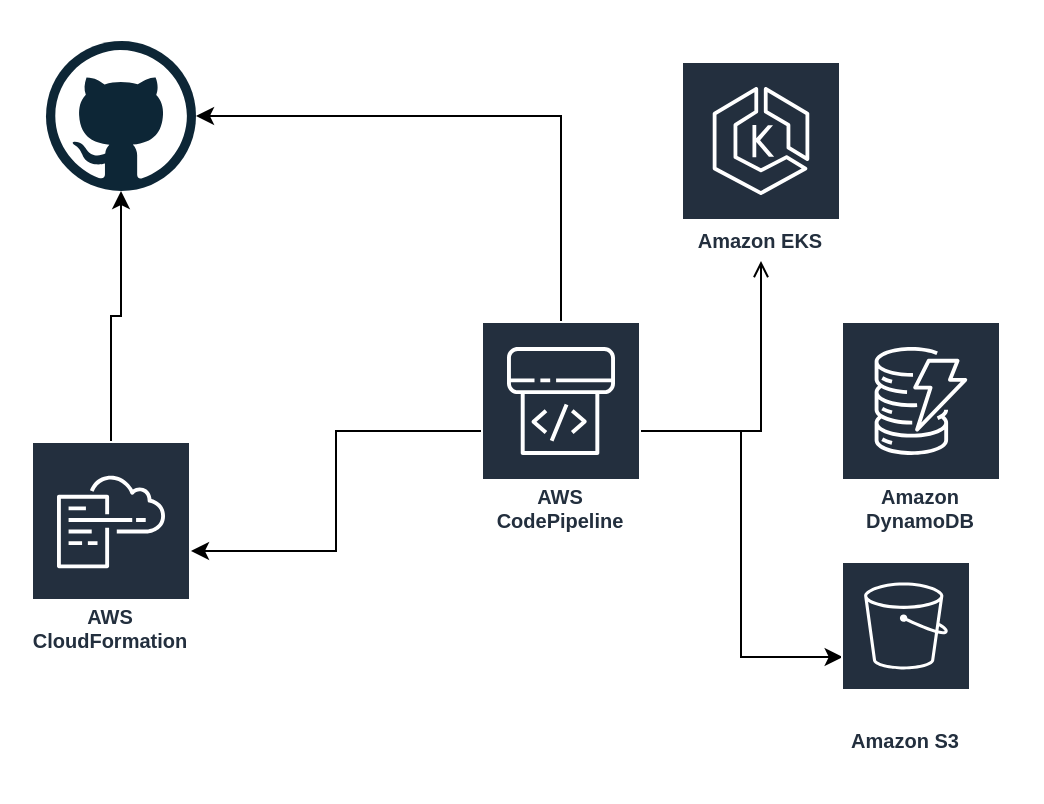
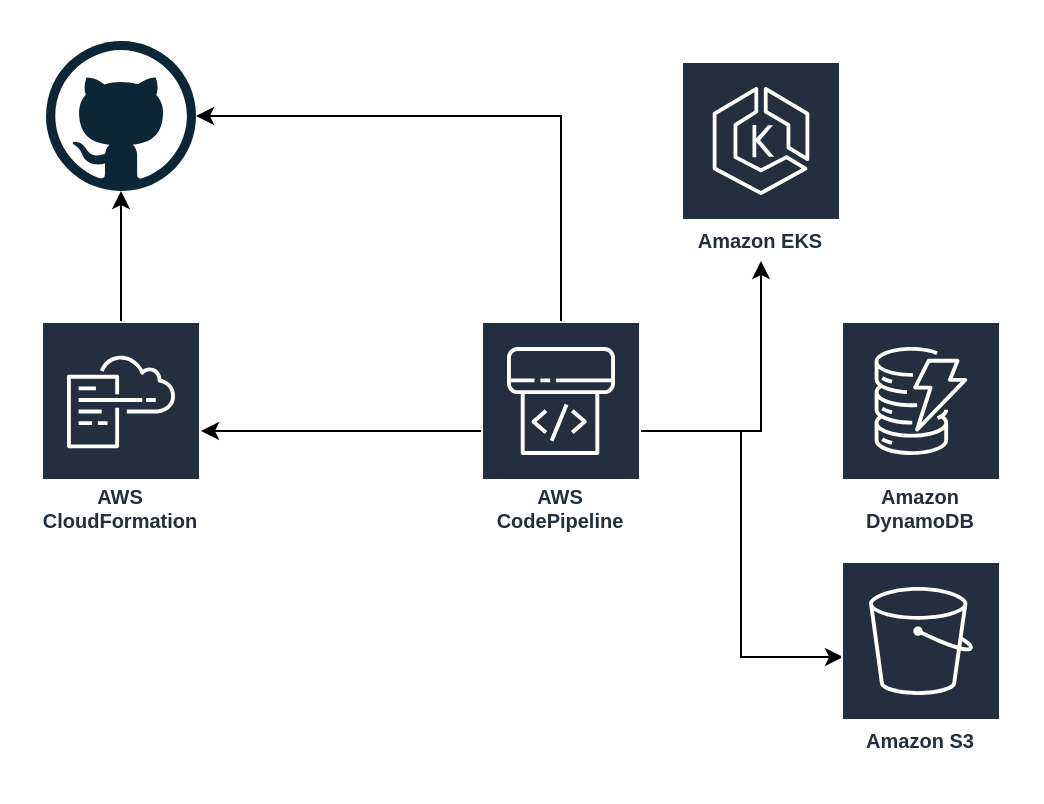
  <mxCell id="0" />
  <mxCell id="1" parent="0" />
  <mxCell id="2" style="edgeStyle=orthogonalEdgeStyle;rounded=0;orthogonalLoop=1;jettySize=auto;html=1;startArrow=classic;startFill=1;endArrow=none;endFill=0;" parent="1" source="3" target="7" edge="1"><mxGeometry relative="1" as="geometry" /></mxCell>
  <mxCell id="3" value="" style="dashed=0;outlineConnect=0;html=1;align=center;labelPosition=center;verticalLabelPosition=bottom;verticalAlign=top;shape=mxgraph.weblogos.github" parent="1" vertex="1"><mxGeometry x="22.5" y="20" width="75" height="75" as="geometry" /></mxCell>
- <mxCell id="4" style="edgeStyle=orthogonalEdgeStyle;rounded=0;orthogonalLoop=1;jettySize=auto;html=1;endArrow=open;" edge="1" parent="1" source="7" target="12"><mxGeometry relative="1" as="geometry" /></mxCell>
+ <mxCell id="4" style="edgeStyle=orthogonalEdgeStyle;rounded=0;orthogonalLoop=1;jettySize=auto;html=1;" edge="1" parent="1" source="7" target="12"><mxGeometry relative="1" as="geometry" /></mxCell>
  <mxCell id="5" style="edgeStyle=orthogonalEdgeStyle;rounded=0;orthogonalLoop=1;jettySize=auto;html=1;entryX=0.013;entryY=0.48;entryDx=0;entryDy=0;entryPerimeter=0;" edge="1" parent="1" source="7" target="10"><mxGeometry relative="1" as="geometry" /></mxCell>
  <mxCell id="6" style="edgeStyle=orthogonalEdgeStyle;rounded=0;orthogonalLoop=1;jettySize=auto;html=1;" edge="1" parent="1" source="7" target="9"><mxGeometry relative="1" as="geometry" /></mxCell>
  <mxCell id="7" value="AWS CodePipeline" style="outlineConnect=0;fontColor=#232F3E;gradientColor=none;strokeColor=#ffffff;fillColor=#232F3E;dashed=0;verticalLabelPosition=middle;verticalAlign=bottom;align=center;html=1;whiteSpace=wrap;fontSize=10;fontStyle=1;spacing=3;shape=mxgraph.aws4.productIcon;prIcon=mxgraph.aws4.codepipeline;" parent="1" vertex="1"><mxGeometry x="240" y="160" width="80" height="110" as="geometry" /></mxCell>
  <mxCell id="8" style="edgeStyle=orthogonalEdgeStyle;rounded=0;orthogonalLoop=1;jettySize=auto;html=1;" parent="1" source="9" target="3" edge="1"><mxGeometry relative="1" as="geometry" /></mxCell>
- <mxCell id="9" value="AWS CloudFormation" style="outlineConnect=0;fontColor=#232F3E;gradientColor=none;strokeColor=#ffffff;fillColor=#232F3E;dashed=0;verticalLabelPosition=middle;verticalAlign=bottom;align=center;html=1;whiteSpace=wrap;fontSize=10;fontStyle=1;spacing=3;shape=mxgraph.aws4.productIcon;prIcon=mxgraph.aws4.cloudformation;" parent="1" vertex="1"><mxGeometry x="15" y="220" width="80" height="110" as="geometry" /></mxCell>
- <mxCell id="10" value="Amazon S3" style="outlineConnect=0;fontColor=#232F3E;gradientColor=none;strokeColor=#ffffff;fillColor=#232F3E;dashed=0;verticalLabelPosition=middle;verticalAlign=bottom;align=center;html=1;whiteSpace=wrap;fontSize=10;fontStyle=1;spacing=3;shape=mxgraph.aws4.productIcon;prIcon=mxgraph.aws4.s3;" parent="1" vertex="1"><mxGeometry x="420" y="280" width="65" height="100" as="geometry" /></mxCell>
+ <mxCell id="9" value="AWS CloudFormation" style="outlineConnect=0;fontColor=#232F3E;gradientColor=none;strokeColor=#ffffff;fillColor=#232F3E;dashed=0;verticalLabelPosition=middle;verticalAlign=bottom;align=center;html=1;whiteSpace=wrap;fontSize=10;fontStyle=1;spacing=3;shape=mxgraph.aws4.productIcon;prIcon=mxgraph.aws4.cloudformation;" parent="1" vertex="1"><mxGeometry x="20" y="160" width="80" height="110" as="geometry" /></mxCell>
+ <mxCell id="10" value="Amazon S3" style="outlineConnect=0;fontColor=#232F3E;gradientColor=none;strokeColor=#ffffff;fillColor=#232F3E;dashed=0;verticalLabelPosition=middle;verticalAlign=bottom;align=center;html=1;whiteSpace=wrap;fontSize=10;fontStyle=1;spacing=3;shape=mxgraph.aws4.productIcon;prIcon=mxgraph.aws4.s3;" parent="1" vertex="1"><mxGeometry x="420" y="280" width="80" height="100" as="geometry" /></mxCell>
  <mxCell id="11" value="Amazon DynamoDB" style="outlineConnect=0;fontColor=#232F3E;gradientColor=none;strokeColor=#ffffff;fillColor=#232F3E;dashed=0;verticalLabelPosition=middle;verticalAlign=bottom;align=center;html=1;whiteSpace=wrap;fontSize=10;fontStyle=1;spacing=3;shape=mxgraph.aws4.productIcon;prIcon=mxgraph.aws4.dynamodb;" parent="1" vertex="1"><mxGeometry x="420" y="160" width="80" height="110" as="geometry" /></mxCell>
  <mxCell id="12" value="Amazon EKS" style="outlineConnect=0;fontColor=#232F3E;gradientColor=none;strokeColor=#ffffff;fillColor=#232F3E;dashed=0;verticalLabelPosition=middle;verticalAlign=bottom;align=center;html=1;whiteSpace=wrap;fontSize=10;fontStyle=1;spacing=3;shape=mxgraph.aws4.productIcon;prIcon=mxgraph.aws4.eks;" vertex="1" parent="1"><mxGeometry x="340" y="30" width="80" height="100" as="geometry" /></mxCell>
